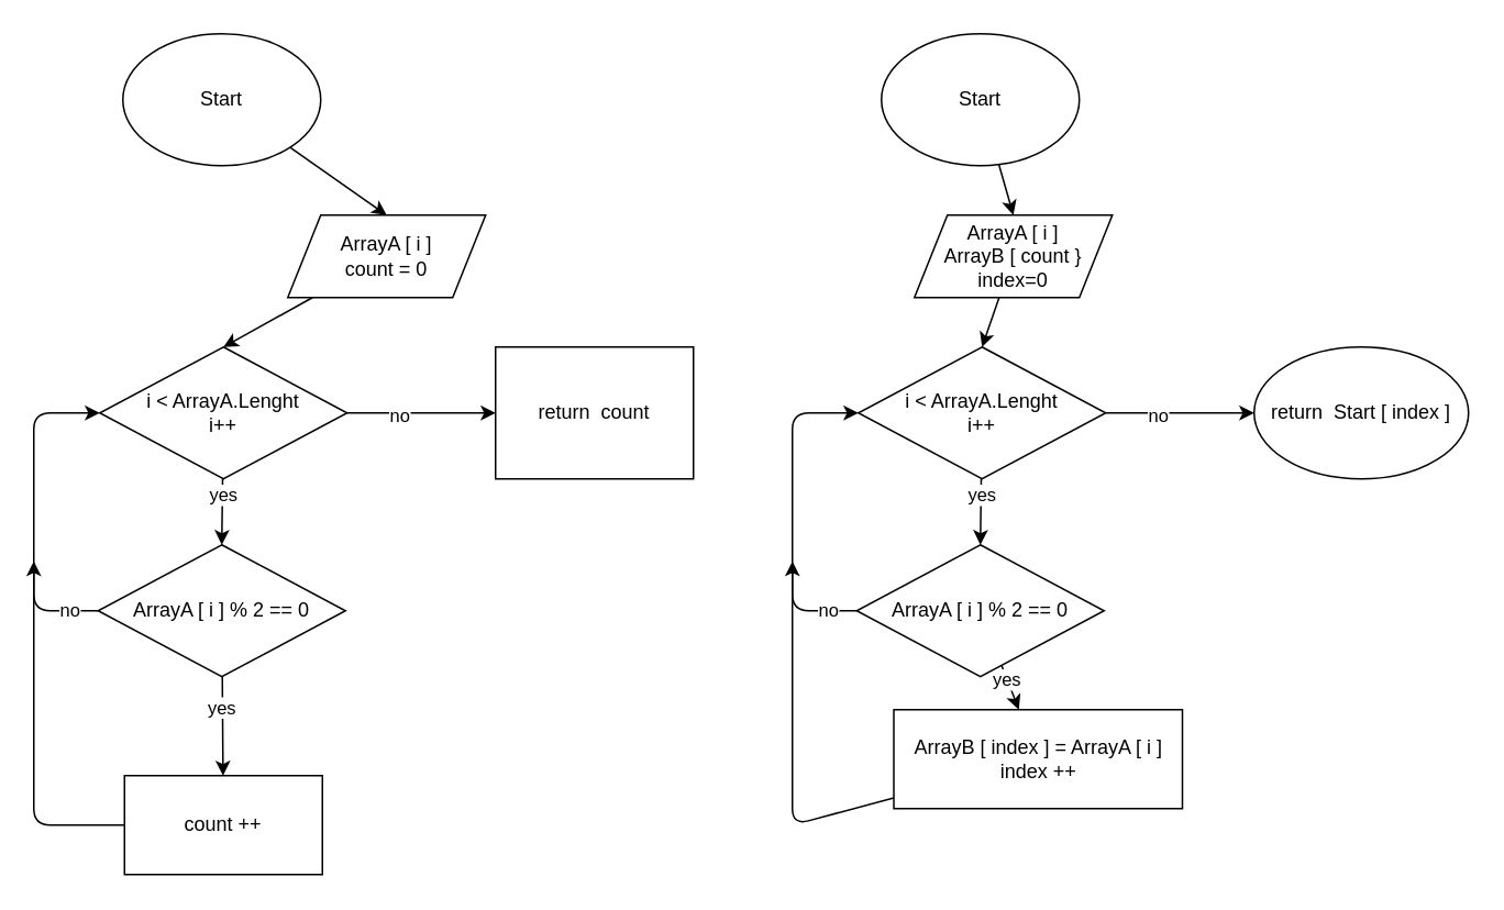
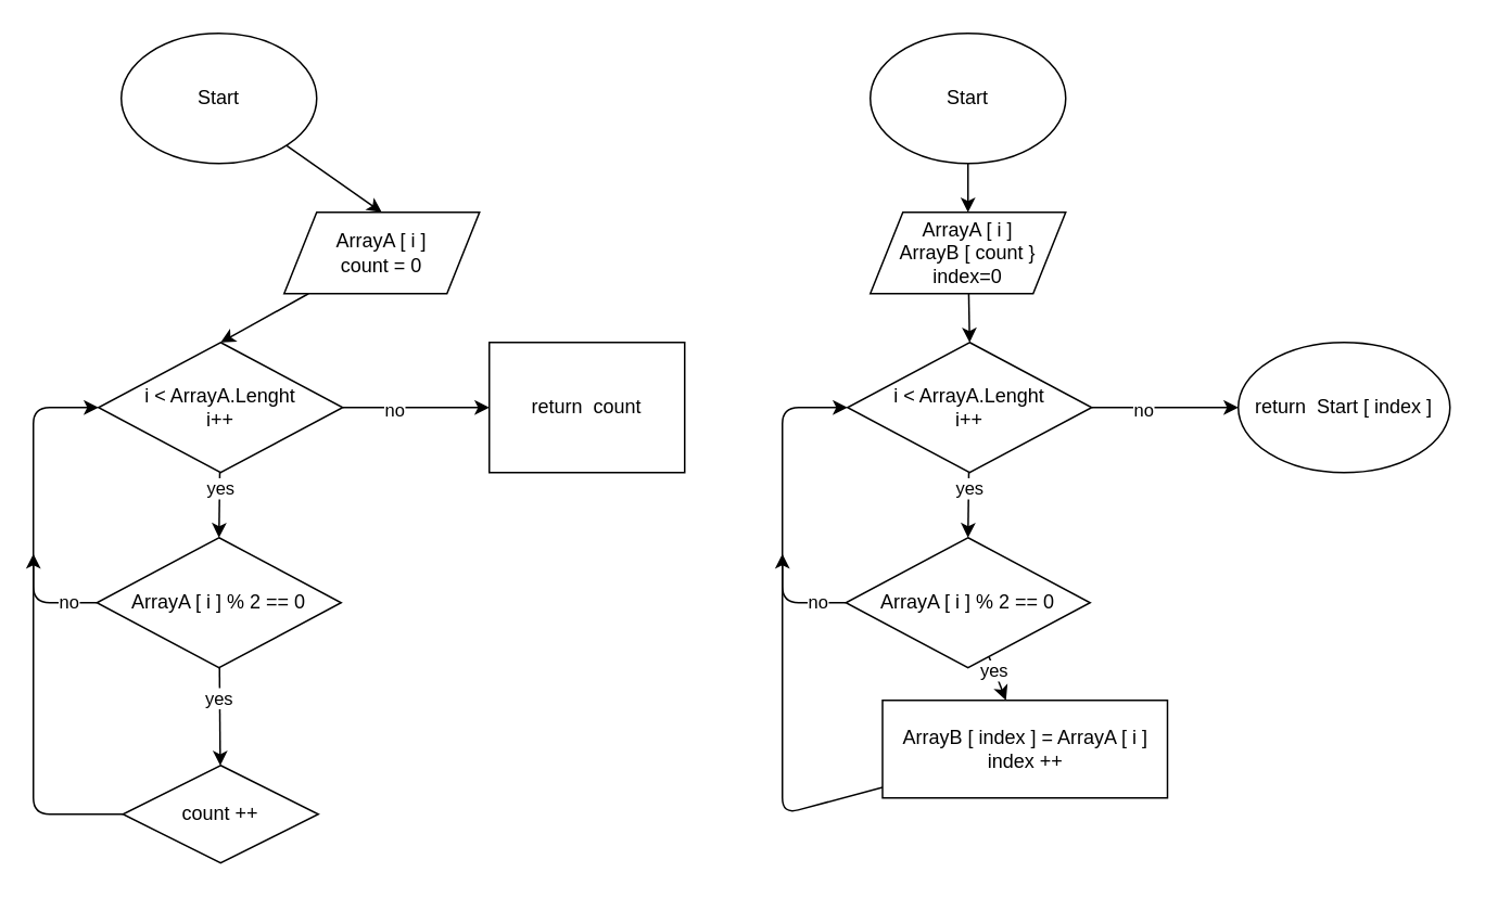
  <mxCell id="0" />
  <mxCell id="1" parent="0" />
  <mxCell id="2" style="edgeStyle=none;html=1;entryX=0.5;entryY=0;entryDx=0;entryDy=0;" parent="1" source="3" target="5" edge="1"><mxGeometry relative="1" as="geometry" /></mxCell>
  <mxCell id="3" value="Start" style="ellipse;whiteSpace=wrap;html=1;" parent="1" vertex="1"><mxGeometry x="74" y="20" width="120" height="80" as="geometry" /></mxCell>
  <mxCell id="4" style="edgeStyle=none;html=1;entryX=0.5;entryY=0;entryDx=0;entryDy=0;" parent="1" source="5" target="10" edge="1"><mxGeometry relative="1" as="geometry" /></mxCell>
  <mxCell id="5" value="ArrayA [ i ]&lt;br&gt;count = 0" style="shape=parallelogram;perimeter=parallelogramPerimeter;whiteSpace=wrap;html=1;fixedSize=1;" parent="1" vertex="1"><mxGeometry x="174" y="130" width="120" height="50" as="geometry" /></mxCell>
  <mxCell id="6" style="edgeStyle=none;html=1;entryX=0.5;entryY=0;entryDx=0;entryDy=0;" parent="1" source="10" target="15" edge="1"><mxGeometry relative="1" as="geometry" /></mxCell>
  <mxCell id="7" value="yes" style="edgeLabel;html=1;align=center;verticalAlign=middle;resizable=0;points=[];" parent="6" vertex="1" connectable="0"><mxGeometry x="-0.48" relative="1" as="geometry"><mxPoint as="offset" /></mxGeometry></mxCell>
  <mxCell id="8" style="edgeStyle=none;html=1;entryX=0;entryY=0.5;entryDx=0;entryDy=0;" parent="1" source="10" target="18" edge="1"><mxGeometry relative="1" as="geometry" /></mxCell>
  <mxCell id="9" value="no" style="edgeLabel;html=1;align=center;verticalAlign=middle;resizable=0;points=[];" parent="8" vertex="1" connectable="0"><mxGeometry x="-0.302" y="-1" relative="1" as="geometry"><mxPoint as="offset" /></mxGeometry></mxCell>
  <mxCell id="10" value="i &amp;lt; ArrayA.Lenght&lt;br&gt;i++" style="rhombus;whiteSpace=wrap;html=1;" parent="1" vertex="1"><mxGeometry x="60" y="210" width="150" height="80" as="geometry" /></mxCell>
  <mxCell id="11" style="edgeStyle=none;html=1;" parent="1" source="15" target="17" edge="1"><mxGeometry relative="1" as="geometry" /></mxCell>
  <mxCell id="12" value="yes" style="edgeLabel;html=1;align=center;verticalAlign=middle;resizable=0;points=[];" parent="11" vertex="1" connectable="0"><mxGeometry x="-0.367" y="-1" relative="1" as="geometry"><mxPoint as="offset" /></mxGeometry></mxCell>
  <mxCell id="13" style="edgeStyle=none;html=1;entryX=0;entryY=0.5;entryDx=0;entryDy=0;" parent="1" source="15" target="10" edge="1"><mxGeometry relative="1" as="geometry"><mxPoint x="20" y="240" as="targetPoint" /><Array as="points"><mxPoint x="20" y="370" /><mxPoint x="20" y="320" /><mxPoint x="20" y="310" /><mxPoint x="20" y="290" /><mxPoint x="20" y="250" /></Array></mxGeometry></mxCell>
  <mxCell id="14" value="no" style="edgeLabel;html=1;align=center;verticalAlign=middle;resizable=0;points=[];" parent="13" vertex="1" connectable="0"><mxGeometry x="-0.821" y="-1" relative="1" as="geometry"><mxPoint as="offset" /></mxGeometry></mxCell>
  <mxCell id="15" value="ArrayA [ i ] % 2 == 0" style="rhombus;whiteSpace=wrap;html=1;" parent="1" vertex="1"><mxGeometry x="59" y="330" width="150" height="80" as="geometry" /></mxCell>
  <mxCell id="16" style="edgeStyle=none;html=1;" parent="1" source="17" edge="1"><mxGeometry relative="1" as="geometry"><mxPoint x="20" y="340" as="targetPoint" /><Array as="points"><mxPoint x="20" y="500" /></Array></mxGeometry></mxCell>
- <mxCell id="17" value="count ++" style="rounded=0;whiteSpace=wrap;html=1;" parent="1" vertex="1"><mxGeometry x="75" y="470" width="120" height="60" as="geometry" /></mxCell>
+ <mxCell id="17" value="count ++" style="rhombus;whiteSpace=wrap;html=1;" parent="1" vertex="1"><mxGeometry x="75" y="470" width="120" height="60" as="geometry" /></mxCell>
  <mxCell id="18" value="return&amp;nbsp; count" style="whiteSpace=wrap;html=1;rounded=0;" parent="1" vertex="1"><mxGeometry x="300" y="210" width="120" height="80" as="geometry" /></mxCell>
  <mxCell id="19" style="edgeStyle=none;html=1;entryX=0.5;entryY=0;entryDx=0;entryDy=0;" edge="1" parent="1" source="20" target="22"><mxGeometry relative="1" as="geometry" /></mxCell>
  <mxCell id="20" value="Start" style="ellipse;whiteSpace=wrap;html=1;" vertex="1" parent="1"><mxGeometry x="534" y="20" width="120" height="80" as="geometry" /></mxCell>
  <mxCell id="21" style="edgeStyle=none;html=1;entryX=0.5;entryY=0;entryDx=0;entryDy=0;" edge="1" parent="1" source="22" target="27"><mxGeometry relative="1" as="geometry" /></mxCell>
- <mxCell id="22" value="ArrayA [ i ]&lt;br&gt;ArrayB [ count }&lt;br&gt;index=0" style="shape=parallelogram;perimeter=parallelogramPerimeter;whiteSpace=wrap;html=1;fixedSize=1;" vertex="1" parent="1"><mxGeometry x="554" y="130" width="120" height="50" as="geometry" /></mxCell>
+ <mxCell id="22" value="ArrayA [ i ]&lt;br&gt;ArrayB [ count }&lt;br&gt;index=0" style="shape=parallelogram;perimeter=parallelogramPerimeter;whiteSpace=wrap;html=1;fixedSize=1;" vertex="1" parent="1"><mxGeometry x="534" y="130" width="120" height="50" as="geometry" /></mxCell>
  <mxCell id="23" style="edgeStyle=none;html=1;entryX=0.5;entryY=0;entryDx=0;entryDy=0;" edge="1" parent="1" source="27" target="32"><mxGeometry relative="1" as="geometry" /></mxCell>
  <mxCell id="24" value="yes" style="edgeLabel;html=1;align=center;verticalAlign=middle;resizable=0;points=[];" vertex="1" connectable="0" parent="23"><mxGeometry x="-0.48" relative="1" as="geometry"><mxPoint as="offset" /></mxGeometry></mxCell>
  <mxCell id="25" style="edgeStyle=none;html=1;entryX=0;entryY=0.5;entryDx=0;entryDy=0;" edge="1" parent="1" source="27" target="35"><mxGeometry relative="1" as="geometry" /></mxCell>
  <mxCell id="26" value="no" style="edgeLabel;html=1;align=center;verticalAlign=middle;resizable=0;points=[];" vertex="1" connectable="0" parent="25"><mxGeometry x="-0.302" y="-1" relative="1" as="geometry"><mxPoint as="offset" /></mxGeometry></mxCell>
  <mxCell id="27" value="i &amp;lt; ArrayA.Lenght&lt;br&gt;i++" style="rhombus;whiteSpace=wrap;html=1;" vertex="1" parent="1"><mxGeometry x="520" y="210" width="150" height="80" as="geometry" /></mxCell>
  <mxCell id="28" style="edgeStyle=none;html=1;" edge="1" parent="1" source="32" target="34"><mxGeometry relative="1" as="geometry" /></mxCell>
  <mxCell id="29" value="yes" style="edgeLabel;html=1;align=center;verticalAlign=middle;resizable=0;points=[];" vertex="1" connectable="0" parent="28"><mxGeometry x="-0.367" y="-1" relative="1" as="geometry"><mxPoint as="offset" /></mxGeometry></mxCell>
  <mxCell id="30" style="edgeStyle=none;html=1;entryX=0;entryY=0.5;entryDx=0;entryDy=0;" edge="1" parent="1" source="32" target="27"><mxGeometry relative="1" as="geometry"><mxPoint x="480" y="240" as="targetPoint" /><Array as="points"><mxPoint x="480" y="370" /><mxPoint x="480" y="320" /><mxPoint x="480" y="310" /><mxPoint x="480" y="290" /><mxPoint x="480" y="250" /></Array></mxGeometry></mxCell>
  <mxCell id="31" value="no" style="edgeLabel;html=1;align=center;verticalAlign=middle;resizable=0;points=[];" vertex="1" connectable="0" parent="30"><mxGeometry x="-0.821" y="-1" relative="1" as="geometry"><mxPoint as="offset" /></mxGeometry></mxCell>
  <mxCell id="32" value="ArrayA [ i ] % 2 == 0" style="rhombus;whiteSpace=wrap;html=1;" vertex="1" parent="1"><mxGeometry x="519" y="330" width="150" height="80" as="geometry" /></mxCell>
  <mxCell id="33" style="edgeStyle=none;html=1;" edge="1" parent="1" source="34"><mxGeometry relative="1" as="geometry"><mxPoint x="480" y="340" as="targetPoint" /><Array as="points"><mxPoint x="480" y="500" /></Array></mxGeometry></mxCell>
  <mxCell id="34" value="ArrayB [ index ] = ArrayA [ i ]&lt;br&gt;index ++" style="rounded=0;whiteSpace=wrap;html=1;" vertex="1" parent="1"><mxGeometry x="541.5" y="430" width="175" height="60" as="geometry" /></mxCell>
  <mxCell id="35" value="return&amp;nbsp; Start [ index ]" style="ellipse;whiteSpace=wrap;html=1;" vertex="1" parent="1"><mxGeometry x="760" y="210" width="130" height="80" as="geometry" /></mxCell>
